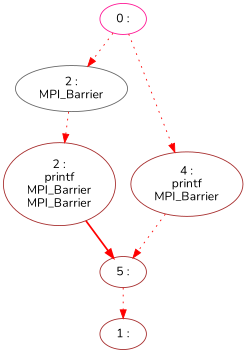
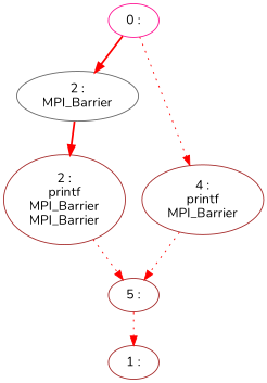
  digraph {
    fontname=Nunito
    node [color=brown fontname=Nunito shape=ellipse]
    edge [color=red fontname=Nunito style=dotted]
    n1 [color=deeppink label="0 :\n"]
    n2 [color=gray40 label="2 :\nMPI_Barrier\n"]
    n3 [label="4 :\nprintf\nMPI_Barrier\n"]
    n4 [label="2 :\nprintf\nMPI_Barrier\nMPI_Barrier\n"]
    n5 [label="5 :\n"]
    n6 [label="1 :\n"]
-   n1 -> n2
+   n1 -> n2 [style=bold]
    n1 -> n3
-   n2 -> n4
+   n2 -> n4 [style=bold]
    n3 -> n5
-   n4 -> n5 [style=bold]
+   n4 -> n5
    n5 -> n6
  }
